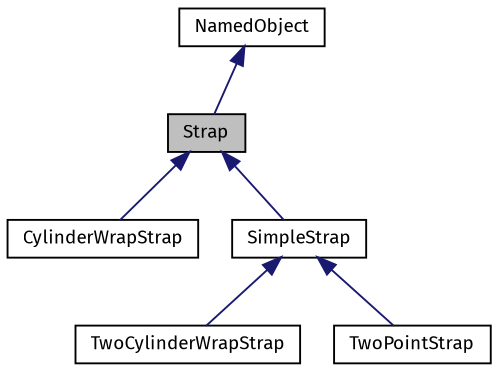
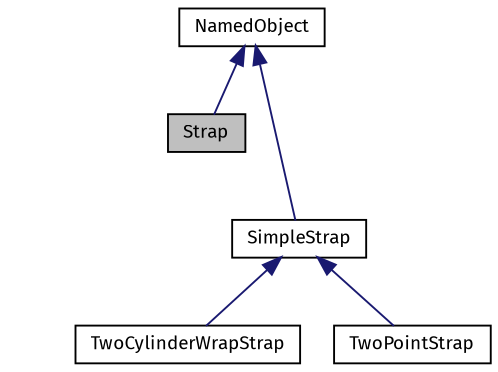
  digraph {
    fontname="Fira Sans"
    node [color=black fillcolor=white fontname="Fira Sans" fontsize=10 shape=record style=filled]
    edge [color=midnightblue dir=back fontname="Fira Sans" fontsize=10 labelfontname=Helvetica labelfontsize=10 style=solid]
    n1 [fillcolor=grey75 fontcolor=black height=0.2 label=Strap width=0.4]
-   n2 [height=0.2 label=CylinderWrapStrap width=0.4]
    n3 [height=0.2 label=SimpleStrap width=0.4]
    n4 [height=0.2 label=TwoCylinderWrapStrap width=0.4]
    n5 [height=0.2 label=TwoPointStrap width=0.4]
    n6 [height=0.2 label=NamedObject width=0.4]
-   n1 -> n2
-   n1 -> n3
+   n6 -> n3
    n3 -> n4
    n3 -> n5
    n6 -> n1
  }
